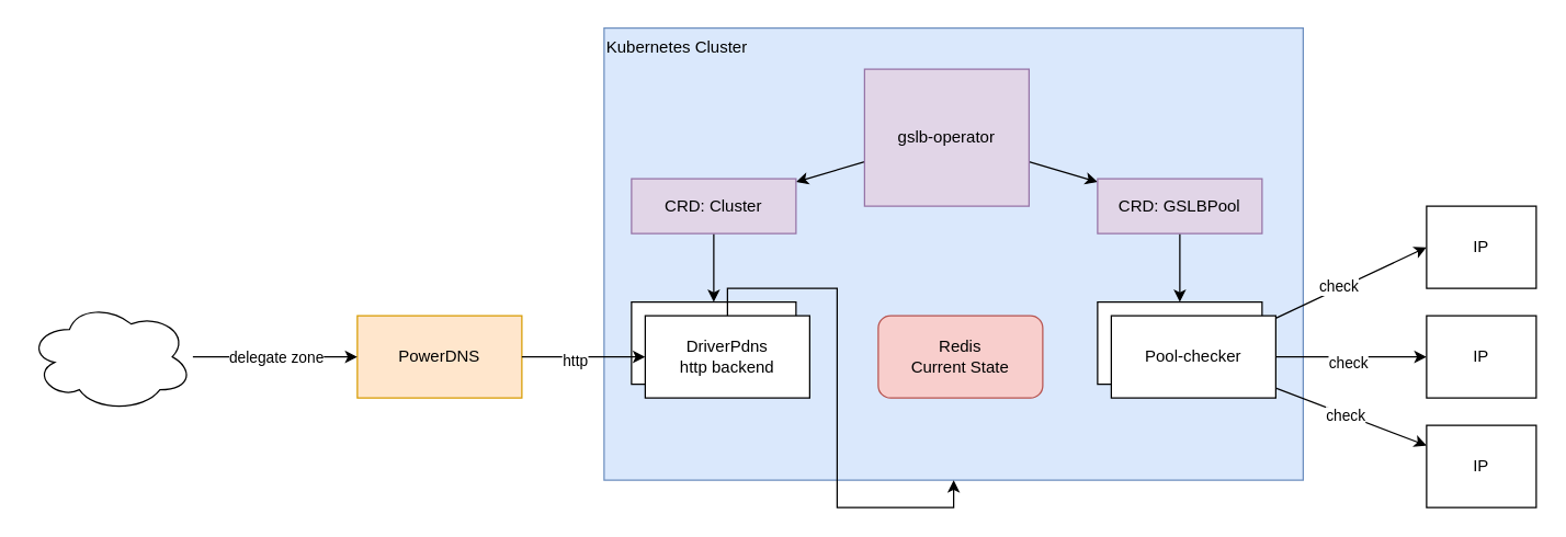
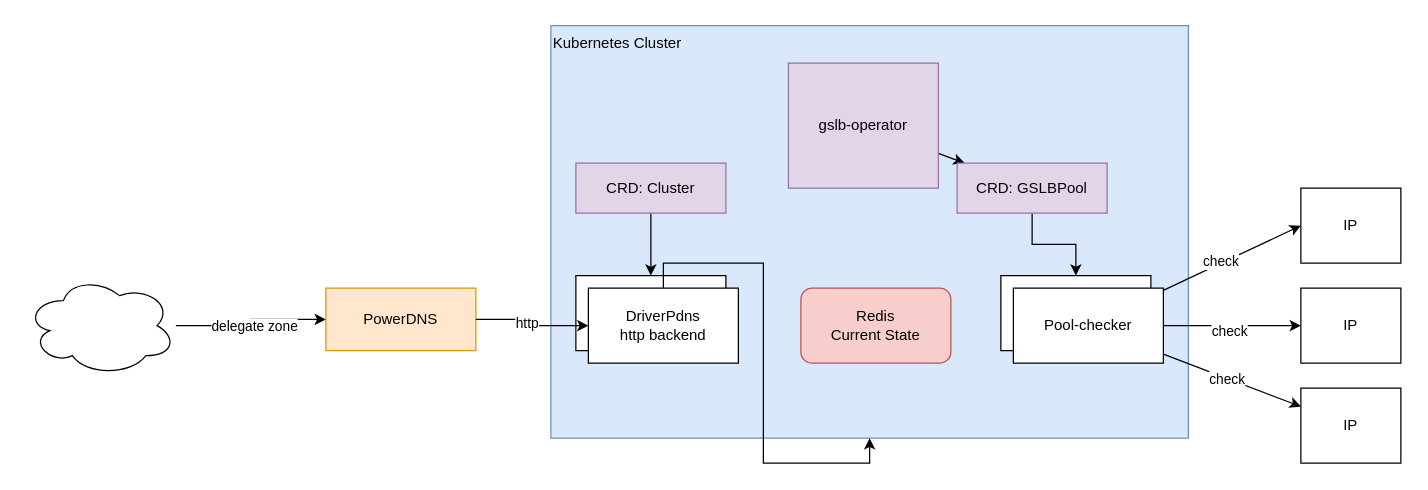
  <mxCell id="0" />
  <mxCell id="1" parent="0" />
  <mxCell id="2" value="Kubernetes Cluster" style="rounded=0;whiteSpace=wrap;html=1;fillColor=#dae8fc;strokeColor=#6c8ebf;align=left;verticalAlign=top;" vertex="1" parent="1"><mxGeometry x="440" y="20" width="510" height="330" as="geometry" /></mxCell>
- <mxCell id="3" value="PowerDNS" style="rounded=0;whiteSpace=wrap;html=1;fillColor=#ffe6cc;strokeColor=#d79b00;" vertex="1" parent="1"><mxGeometry x="260" y="230" width="120" height="60" as="geometry" /></mxCell>
+ <mxCell id="3" value="PowerDNS" style="rounded=0;whiteSpace=wrap;html=1;fillColor=#ffe6cc;strokeColor=#d79b00;" vertex="1" parent="1"><mxGeometry x="260" y="230" width="120" height="50" as="geometry" /></mxCell>
  <mxCell id="4" style="edgeStyle=orthogonalEdgeStyle;rounded=0;orthogonalLoop=1;jettySize=auto;html=1;" edge="1" parent="1" source="6" target="3"><mxGeometry relative="1" as="geometry" /></mxCell>
  <mxCell id="5" value="delegate zone" style="edgeLabel;html=1;align=center;verticalAlign=middle;resizable=0;points=[];" vertex="1" connectable="0" parent="4"><mxGeometry x="-0.25" y="-4" relative="1" as="geometry"><mxPoint x="15" y="-4" as="offset" /></mxGeometry></mxCell>
  <mxCell id="6" value="" style="ellipse;shape=cloud;whiteSpace=wrap;html=1;" vertex="1" parent="1"><mxGeometry x="20" y="220" width="120" height="80" as="geometry" /></mxCell>
- <mxCell id="7" style="rounded=0;orthogonalLoop=1;jettySize=auto;html=1;" edge="1" parent="1" source="9" target="25"><mxGeometry relative="1" as="geometry" /></mxCell>
  <mxCell id="8" style="rounded=0;orthogonalLoop=1;jettySize=auto;html=1;" edge="1" parent="1" source="9" target="27"><mxGeometry relative="1" as="geometry" /></mxCell>
  <mxCell id="9" value="gslb-operator" style="rounded=0;whiteSpace=wrap;html=1;fillColor=#e1d5e7;strokeColor=#9673a6;" vertex="1" parent="1"><mxGeometry x="630" y="50" width="120" height="100" as="geometry" /></mxCell>
  <mxCell id="10" value="" style="rounded=0;whiteSpace=wrap;html=1;" vertex="1" parent="1"><mxGeometry x="460" y="220" width="120" height="60" as="geometry" /></mxCell>
  <mxCell id="11" style="edgeStyle=orthogonalEdgeStyle;rounded=0;orthogonalLoop=1;jettySize=auto;html=1;" edge="1" parent="1" source="12" target="2"><mxGeometry relative="1" as="geometry" /></mxCell>
  <mxCell id="12" value="DriverPdns&lt;div&gt;http backend&lt;/div&gt;" style="rounded=0;whiteSpace=wrap;html=1;" vertex="1" parent="1"><mxGeometry x="470" y="230" width="120" height="60" as="geometry" /></mxCell>
  <mxCell id="13" style="edgeStyle=orthogonalEdgeStyle;rounded=0;orthogonalLoop=1;jettySize=auto;html=1;" edge="1" parent="1" source="3" target="12"><mxGeometry relative="1" as="geometry" /></mxCell>
  <mxCell id="14" value="http" style="edgeLabel;html=1;align=center;verticalAlign=middle;resizable=0;points=[];" vertex="1" connectable="0" parent="13"><mxGeometry x="-0.156" y="-2" relative="1" as="geometry"><mxPoint as="offset" /></mxGeometry></mxCell>
  <mxCell id="15" value="Redis&lt;div&gt;Current State&lt;/div&gt;" style="whiteSpace=wrap;html=1;fillColor=#f8cecc;strokeColor=#b85450;rounded=1;" vertex="1" parent="1"><mxGeometry x="640" y="230" width="120" height="60" as="geometry" /></mxCell>
  <mxCell id="16" value="pdns-driver" style="rounded=0;whiteSpace=wrap;html=1;" vertex="1" parent="1"><mxGeometry x="800" y="220" width="120" height="60" as="geometry" /></mxCell>
  <mxCell id="17" style="rounded=0;orthogonalLoop=1;jettySize=auto;html=1;entryX=0;entryY=0.5;entryDx=0;entryDy=0;" edge="1" parent="1" source="23" target="28"><mxGeometry relative="1" as="geometry" /></mxCell>
  <mxCell id="18" value="check" style="edgeLabel;html=1;align=center;verticalAlign=middle;resizable=0;points=[];" vertex="1" connectable="0" parent="17"><mxGeometry x="-0.164" y="2" relative="1" as="geometry"><mxPoint as="offset" /></mxGeometry></mxCell>
  <mxCell id="19" style="edgeStyle=orthogonalEdgeStyle;rounded=0;orthogonalLoop=1;jettySize=auto;html=1;" edge="1" parent="1" source="23" target="29"><mxGeometry relative="1" as="geometry" /></mxCell>
  <mxCell id="20" value="check" style="edgeLabel;html=1;align=center;verticalAlign=middle;resizable=0;points=[];" vertex="1" connectable="0" parent="19"><mxGeometry x="-0.054" y="-4" relative="1" as="geometry"><mxPoint as="offset" /></mxGeometry></mxCell>
  <mxCell id="21" style="rounded=0;orthogonalLoop=1;jettySize=auto;html=1;" edge="1" parent="1" source="23" target="30"><mxGeometry relative="1" as="geometry" /></mxCell>
  <mxCell id="22" value="check" style="edgeLabel;html=1;align=center;verticalAlign=middle;resizable=0;points=[];" vertex="1" connectable="0" parent="21"><mxGeometry x="-0.09" relative="1" as="geometry"><mxPoint as="offset" /></mxGeometry></mxCell>
  <mxCell id="23" value="Pool-checker" style="rounded=0;whiteSpace=wrap;html=1;" vertex="1" parent="1"><mxGeometry x="810" y="230" width="120" height="60" as="geometry" /></mxCell>
  <mxCell id="24" style="edgeStyle=orthogonalEdgeStyle;rounded=0;orthogonalLoop=1;jettySize=auto;html=1;entryX=0.5;entryY=0;entryDx=0;entryDy=0;" edge="1" parent="1" source="25" target="10"><mxGeometry relative="1" as="geometry" /></mxCell>
  <mxCell id="25" value="CRD: Cluster" style="rounded=0;whiteSpace=wrap;html=1;fillColor=#e1d5e7;strokeColor=#9673a6;" vertex="1" parent="1"><mxGeometry x="460" y="130" width="120" height="40" as="geometry" /></mxCell>
  <mxCell id="26" style="edgeStyle=orthogonalEdgeStyle;rounded=0;orthogonalLoop=1;jettySize=auto;html=1;entryX=0.5;entryY=0;entryDx=0;entryDy=0;" edge="1" parent="1" source="27" target="16"><mxGeometry relative="1" as="geometry" /></mxCell>
- <mxCell id="27" value="CRD: GSLBPool" style="rounded=0;whiteSpace=wrap;html=1;fillColor=#e1d5e7;strokeColor=#9673a6;" vertex="1" parent="1"><mxGeometry x="800" y="130" width="120" height="40" as="geometry" /></mxCell>
+ <mxCell id="27" value="CRD: GSLBPool" style="rounded=0;whiteSpace=wrap;html=1;fillColor=#e1d5e7;strokeColor=#9673a6;" vertex="1" parent="1"><mxGeometry x="765" y="130" width="120" height="40" as="geometry" /></mxCell>
  <mxCell id="28" value="IP" style="rounded=0;whiteSpace=wrap;html=1;" vertex="1" parent="1"><mxGeometry x="1040" width="80" height="60" as="geometry" y="150" /></mxCell>
  <mxCell id="29" value="IP" style="rounded=0;whiteSpace=wrap;html=1;" vertex="1" parent="1"><mxGeometry x="1040" y="230" width="80" height="60" as="geometry" /></mxCell>
  <mxCell id="30" value="IP" style="rounded=0;whiteSpace=wrap;html=1;" vertex="1" parent="1"><mxGeometry x="1040" y="310" width="80" height="60" as="geometry" /></mxCell>
